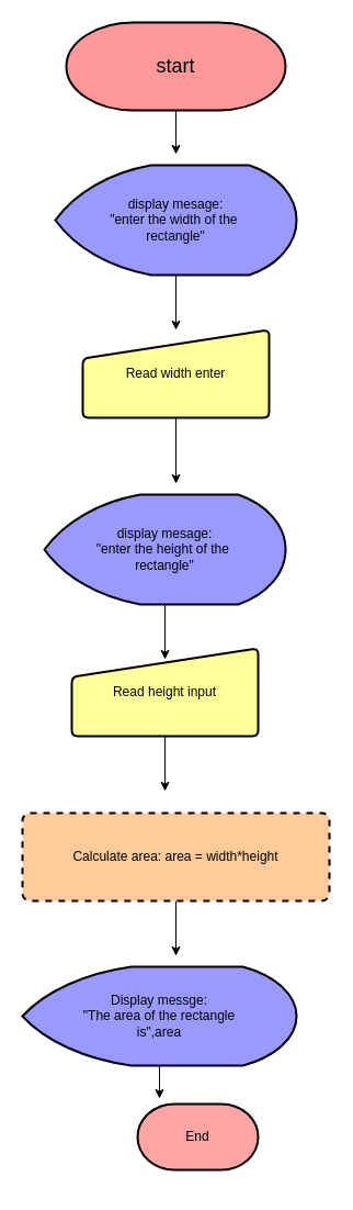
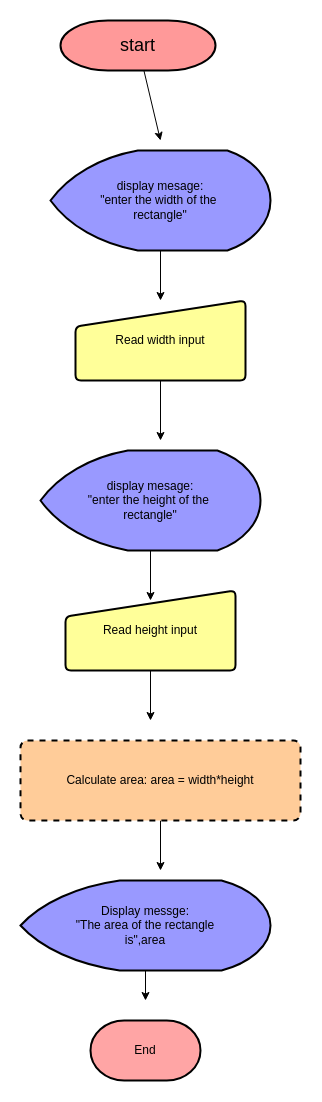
  <mxCell id="0" />
  <mxCell id="1" parent="0" />
  <mxCell id="2" style="edgeStyle=none;html=1;" edge="1" parent="1" source="3"><mxGeometry relative="1" as="geometry"><mxPoint x="160" y="140" as="targetPoint" /></mxGeometry></mxCell>
- <mxCell id="3" value="&lt;font style=&quot;font-size: 18px;&quot;&gt;start&lt;/font&gt;" style="strokeWidth=2;html=1;shape=mxgraph.flowchart.terminator;whiteSpace=wrap;fillColor=#FF9999;" vertex="1" parent="1"><mxGeometry x="60" y="20" width="200" height="80" as="geometry" /></mxCell>
+ <mxCell id="3" value="&lt;font style=&quot;font-size: 18px;&quot;&gt;start&lt;/font&gt;" style="strokeWidth=2;html=1;shape=mxgraph.flowchart.terminator;whiteSpace=wrap;fillColor=#FF9999;" vertex="1" parent="1"><mxGeometry x="60" y="20" width="155" height="50" as="geometry" /></mxCell>
  <mxCell id="4" style="edgeStyle=none;html=1;entryX=0.5;entryY=0;entryDx=0;entryDy=0;" edge="1" parent="1" source="5" target="7"><mxGeometry relative="1" as="geometry" /></mxCell>
  <mxCell id="5" value="display mesage:&lt;div&gt;&quot;enter the width of the&amp;nbsp;&lt;/div&gt;&lt;div&gt;rectangle&quot;&lt;/div&gt;" style="strokeWidth=2;html=1;shape=mxgraph.flowchart.display;whiteSpace=wrap;fillColor=#9999FF;" vertex="1" parent="1"><mxGeometry x="50" y="150" width="220" height="100" as="geometry" /></mxCell>
  <mxCell id="6" style="edgeStyle=none;html=1;" edge="1" parent="1" source="7"><mxGeometry relative="1" as="geometry"><mxPoint x="160" y="440" as="targetPoint" /></mxGeometry></mxCell>
- <mxCell id="7" value="Read width enter" style="html=1;strokeWidth=2;shape=manualInput;whiteSpace=wrap;rounded=1;size=26;arcSize=11;fillColor=#FFFF99;" vertex="1" parent="1"><mxGeometry x="75" y="300" width="170" height="80" as="geometry" /></mxCell>
+ <mxCell id="7" value="Read width input" style="html=1;strokeWidth=2;shape=manualInput;whiteSpace=wrap;rounded=1;size=26;arcSize=11;fillColor=#FFFF99;" vertex="1" parent="1"><mxGeometry x="75" y="300" width="170" height="80" as="geometry" /></mxCell>
  <mxCell id="8" style="edgeStyle=none;html=1;" edge="1" parent="1" source="9"><mxGeometry relative="1" as="geometry"><mxPoint x="160" y="870" as="targetPoint" /></mxGeometry></mxCell>
  <mxCell id="9" value="Calculate area: area = width*height" style="rounded=1;whiteSpace=wrap;html=1;absoluteArcSize=1;arcSize=14;strokeWidth=2;fillColor=#FFCC99;dashed=1;" vertex="1" parent="1"><mxGeometry x="20" y="740" width="280" height="80" as="geometry" /></mxCell>
  <mxCell id="10" style="edgeStyle=none;html=1;" edge="1" parent="1" source="11"><mxGeometry relative="1" as="geometry"><mxPoint x="145" y="1000" as="targetPoint" /></mxGeometry></mxCell>
  <mxCell id="11" value="Display messge:&lt;div&gt;&quot;The area of the rectangle&lt;/div&gt;&lt;div&gt;is&quot;,area&lt;/div&gt;" style="strokeWidth=2;html=1;shape=mxgraph.flowchart.display;whiteSpace=wrap;fillColor=#9999FF;" vertex="1" parent="1"><mxGeometry x="20" y="880" width="250" height="90" as="geometry" /></mxCell>
- <mxCell id="12" value="End" style="strokeWidth=2;html=1;shape=mxgraph.flowchart.terminator;whiteSpace=wrap;fillColor=#FFA5A5;" vertex="1" parent="1"><mxGeometry x="125" y="1005" width="110" height="60" as="geometry" /></mxCell>
+ <mxCell id="12" value="End" style="strokeWidth=2;html=1;shape=mxgraph.flowchart.terminator;whiteSpace=wrap;fillColor=#FFA5A5;" vertex="1" parent="1"><mxGeometry x="90" y="1020" width="110" height="60" as="geometry" /></mxCell>
  <mxCell id="13" style="edgeStyle=none;html=1;" edge="1" parent="1" source="14"><mxGeometry relative="1" as="geometry"><mxPoint x="150" y="600" as="targetPoint" /></mxGeometry></mxCell>
  <mxCell id="14" value="display mesage:&lt;div&gt;&quot;enter the height of the&amp;nbsp;&lt;/div&gt;&lt;div&gt;rectangle&quot;&lt;/div&gt;" style="strokeWidth=2;html=1;shape=mxgraph.flowchart.display;whiteSpace=wrap;fillColor=#9999FF;" vertex="1" parent="1"><mxGeometry x="40" y="450" width="220" height="100" as="geometry" /></mxCell>
  <mxCell id="15" style="edgeStyle=none;html=1;" edge="1" parent="1" source="16"><mxGeometry relative="1" as="geometry"><mxPoint x="150" y="720" as="targetPoint" /></mxGeometry></mxCell>
  <mxCell id="16" value="Read height input" style="html=1;strokeWidth=2;shape=manualInput;whiteSpace=wrap;rounded=1;size=26;arcSize=11;fillColor=#FFFF99;" vertex="1" parent="1"><mxGeometry x="65" y="590" width="170" height="80" as="geometry" /></mxCell>
